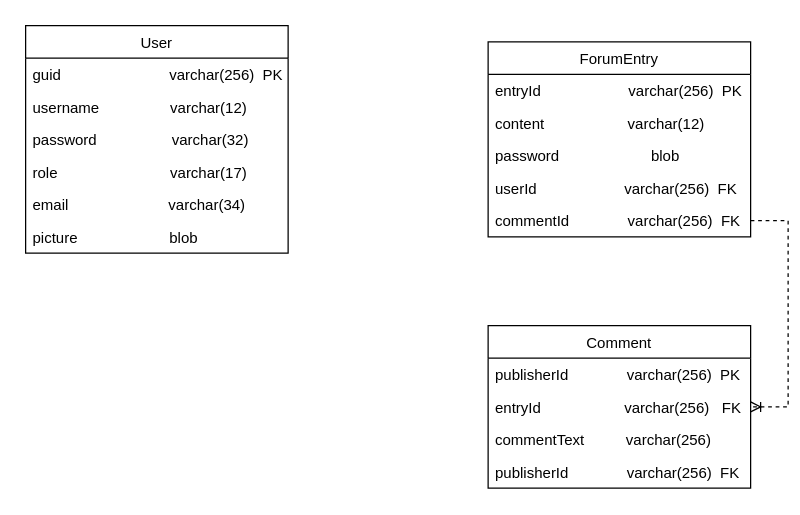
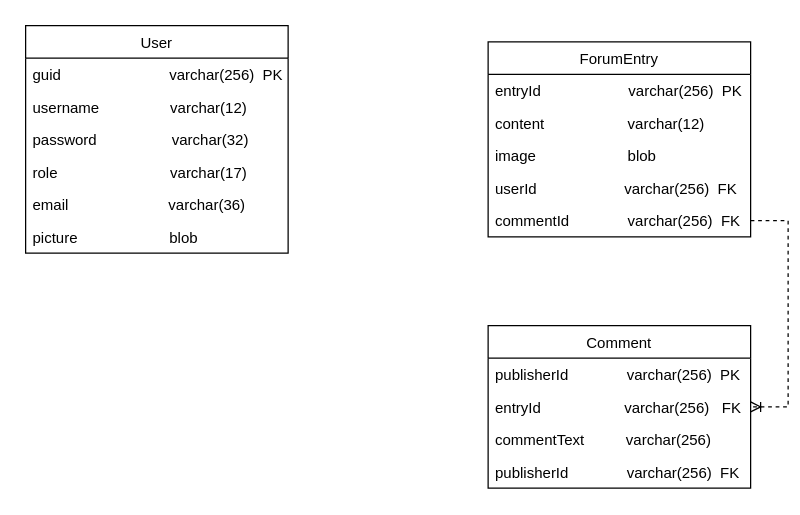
  <mxCell id="0" />
  <mxCell id="1" parent="0" />
  <mxCell id="2" value="User" style="swimlane;fontStyle=0;childLayout=stackLayout;horizontal=1;startSize=26;fillColor=none;horizontalStack=0;resizeParent=1;resizeParentMax=0;resizeLast=0;collapsible=1;marginBottom=0;" vertex="1" parent="1"><mxGeometry x="20" y="20" width="210" height="182" as="geometry" /></mxCell>
  <mxCell id="3" value="guid                          varchar(256)  PK" style="text;strokeColor=none;fillColor=none;align=left;verticalAlign=top;spacingLeft=4;spacingRight=4;overflow=hidden;rotatable=0;points=[[0,0.5],[1,0.5]];portConstraint=eastwest;" vertex="1" parent="2"><mxGeometry y="26" width="210" height="26" as="geometry" /></mxCell>
  <mxCell id="4" value="username                 varchar(12) " style="text;strokeColor=none;fillColor=none;align=left;verticalAlign=top;spacingLeft=4;spacingRight=4;overflow=hidden;rotatable=0;points=[[0,0.5],[1,0.5]];portConstraint=eastwest;" vertex="1" parent="2"><mxGeometry y="52" width="210" height="26" as="geometry" /></mxCell>
  <mxCell id="5" value="password                  varchar(32)" style="text;strokeColor=none;fillColor=none;align=left;verticalAlign=top;spacingLeft=4;spacingRight=4;overflow=hidden;rotatable=0;points=[[0,0.5],[1,0.5]];portConstraint=eastwest;" vertex="1" parent="2"><mxGeometry y="78" width="210" height="26" as="geometry" /></mxCell>
  <mxCell id="6" value="role                           varchar(17)" style="text;strokeColor=none;fillColor=none;align=left;verticalAlign=top;spacingLeft=4;spacingRight=4;overflow=hidden;rotatable=0;points=[[0,0.5],[1,0.5]];portConstraint=eastwest;" vertex="1" parent="2"><mxGeometry y="104" width="210" height="26" as="geometry" /></mxCell>
- <mxCell id="7" value="email                        varchar(34)" style="text;strokeColor=none;fillColor=none;align=left;verticalAlign=top;spacingLeft=4;spacingRight=4;overflow=hidden;rotatable=0;points=[[0,0.5],[1,0.5]];portConstraint=eastwest;" vertex="1" parent="2"><mxGeometry y="130" width="210" height="26" as="geometry" /></mxCell>
+ <mxCell id="7" value="email                        varchar(36)" style="text;strokeColor=none;fillColor=none;align=left;verticalAlign=top;spacingLeft=4;spacingRight=4;overflow=hidden;rotatable=0;points=[[0,0.5],[1,0.5]];portConstraint=eastwest;" vertex="1" parent="2"><mxGeometry y="130" width="210" height="26" as="geometry" /></mxCell>
  <mxCell id="8" value="picture                      blob" style="text;strokeColor=none;fillColor=none;align=left;verticalAlign=top;spacingLeft=4;spacingRight=4;overflow=hidden;rotatable=0;points=[[0,0.5],[1,0.5]];portConstraint=eastwest;" vertex="1" parent="2"><mxGeometry y="156" width="210" height="26" as="geometry" /></mxCell>
  <mxCell id="9" value="ForumEntry" style="swimlane;fontStyle=0;childLayout=stackLayout;horizontal=1;startSize=26;fillColor=none;horizontalStack=0;resizeParent=1;resizeParentMax=0;resizeLast=0;collapsible=1;marginBottom=0;" vertex="1" parent="1"><mxGeometry x="390" y="33" width="210" height="156" as="geometry" /></mxCell>
  <mxCell id="10" value="entryId                     varchar(256)  PK" style="text;strokeColor=none;fillColor=none;align=left;verticalAlign=top;spacingLeft=4;spacingRight=4;overflow=hidden;rotatable=0;points=[[0,0.5],[1,0.5]];portConstraint=eastwest;" vertex="1" parent="9"><mxGeometry y="26" width="210" height="26" as="geometry" /></mxCell>
  <mxCell id="11" value="content                    varchar(12) " style="text;strokeColor=none;fillColor=none;align=left;verticalAlign=top;spacingLeft=4;spacingRight=4;overflow=hidden;rotatable=0;points=[[0,0.5],[1,0.5]];portConstraint=eastwest;" vertex="1" parent="9"><mxGeometry y="52" width="210" height="26" as="geometry" /></mxCell>
- <mxCell id="12" value="password                      blob" style="text;strokeColor=none;fillColor=none;align=left;verticalAlign=top;spacingLeft=4;spacingRight=4;overflow=hidden;rotatable=0;points=[[0,0.5],[1,0.5]];portConstraint=eastwest;" vertex="1" parent="9"><mxGeometry y="78" width="210" height="26" as="geometry" /></mxCell>
+ <mxCell id="12" value="image                      blob" style="text;strokeColor=none;fillColor=none;align=left;verticalAlign=top;spacingLeft=4;spacingRight=4;overflow=hidden;rotatable=0;points=[[0,0.5],[1,0.5]];portConstraint=eastwest;" vertex="1" parent="9"><mxGeometry y="78" width="210" height="26" as="geometry" /></mxCell>
  <mxCell id="13" value="userId                     varchar(256)  FK" style="text;strokeColor=none;fillColor=none;align=left;verticalAlign=top;spacingLeft=4;spacingRight=4;overflow=hidden;rotatable=0;points=[[0,0.5],[1,0.5]];portConstraint=eastwest;" vertex="1" parent="9"><mxGeometry y="104" width="210" height="26" as="geometry" /></mxCell>
  <mxCell id="14" value="commentId              varchar(256)  FK" style="text;strokeColor=none;fillColor=none;align=left;verticalAlign=top;spacingLeft=4;spacingRight=4;overflow=hidden;rotatable=0;points=[[0,0.5],[1,0.5]];portConstraint=eastwest;" vertex="1" parent="9"><mxGeometry y="130" width="210" height="26" as="geometry" /></mxCell>
  <mxCell id="15" value="Comment" style="swimlane;fontStyle=0;childLayout=stackLayout;horizontal=1;startSize=26;fillColor=none;horizontalStack=0;resizeParent=1;resizeParentMax=0;resizeLast=0;collapsible=1;marginBottom=0;" vertex="1" parent="1"><mxGeometry x="390" y="260" width="210" height="130" as="geometry" /></mxCell>
  <mxCell id="16" value="publisherId              varchar(256)  PK" style="text;strokeColor=none;fillColor=none;align=left;verticalAlign=top;spacingLeft=4;spacingRight=4;overflow=hidden;rotatable=0;points=[[0,0.5],[1,0.5]];portConstraint=eastwest;" vertex="1" parent="15"><mxGeometry y="26" width="210" height="26" as="geometry" /></mxCell>
  <mxCell id="17" value="entryId                    varchar(256)   FK" style="text;strokeColor=none;fillColor=none;align=left;verticalAlign=top;spacingLeft=4;spacingRight=4;overflow=hidden;rotatable=0;points=[[0,0.5],[1,0.5]];portConstraint=eastwest;" vertex="1" parent="15"><mxGeometry y="52" width="210" height="26" as="geometry" /></mxCell>
  <mxCell id="18" value="commentText          varchar(256) " style="text;strokeColor=none;fillColor=none;align=left;verticalAlign=top;spacingLeft=4;spacingRight=4;overflow=hidden;rotatable=0;points=[[0,0.5],[1,0.5]];portConstraint=eastwest;" vertex="1" parent="15"><mxGeometry y="78" width="210" height="26" as="geometry" /></mxCell>
  <mxCell id="19" value="publisherId              varchar(256)  FK" style="text;strokeColor=none;fillColor=none;align=left;verticalAlign=top;spacingLeft=4;spacingRight=4;overflow=hidden;rotatable=0;points=[[0,0.5],[1,0.5]];portConstraint=eastwest;" vertex="1" parent="15"><mxGeometry y="104" width="210" height="26" as="geometry" /></mxCell>
  <mxCell id="20" value="" style="edgeStyle=entityRelationEdgeStyle;fontSize=12;html=1;endArrow=ERoneToMany;rounded=0;entryX=1;entryY=0.5;entryDx=0;entryDy=0;dashed=1;" edge="1" parent="1" source="14" target="17"><mxGeometry width="100" height="100" relative="1" as="geometry"><mxPoint x="260" y="340" as="sourcePoint" /><mxPoint x="590" y="240" as="targetPoint" /></mxGeometry></mxCell>
